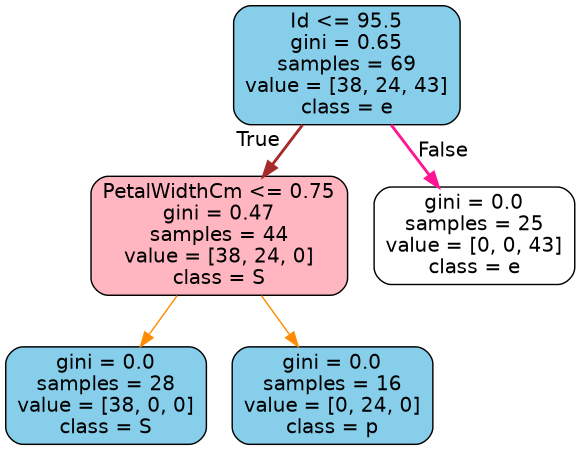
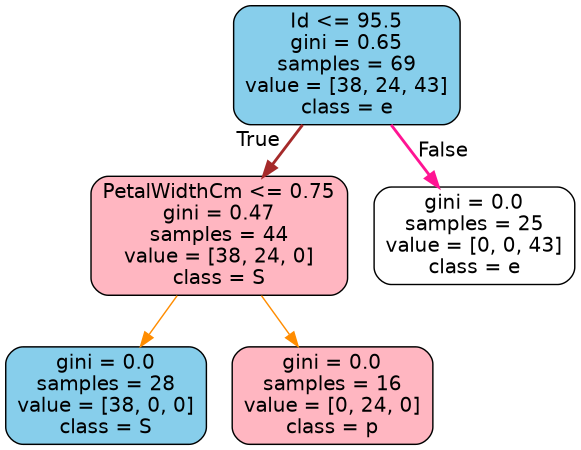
  digraph {
    node [color=black fillcolor=skyblue fontname=helvetica shape=box style="filled, rounded"]
    edge [fontname=helvetica color=darkorange style=bold]
    n1 [label="Id <= 95.5\ngini = 0.65\nsamples = 69\nvalue = [38, 24, 43]\nclass = e"]
    n2 [fillcolor=lightpink label="PetalWidthCm <= 0.75\ngini = 0.47\nsamples = 44\nvalue = [38, 24, 0]\nclass = S"]
    n3 [fillcolor=white label="gini = 0.0\nsamples = 25\nvalue = [0, 0, 43]\nclass = e"]
    n4 [label="gini = 0.0\nsamples = 28\nvalue = [38, 0, 0]\nclass = S"]
-   n5 [label="gini = 0.0\nsamples = 16\nvalue = [0, 24, 0]\nclass = p"]
+   n5 [fillcolor=lightpink label="gini = 0.0\nsamples = 16\nvalue = [0, 24, 0]\nclass = p"]
    n1 -> n2 [headlabel=True labelangle=45 labeldistance=2.5 color=brown]
    n1 -> n3 [headlabel=False labelangle=-45 labeldistance=2.5 color=deeppink]
    n2 -> n4 [style=solid]
    n2 -> n5 [style=solid]
  }
